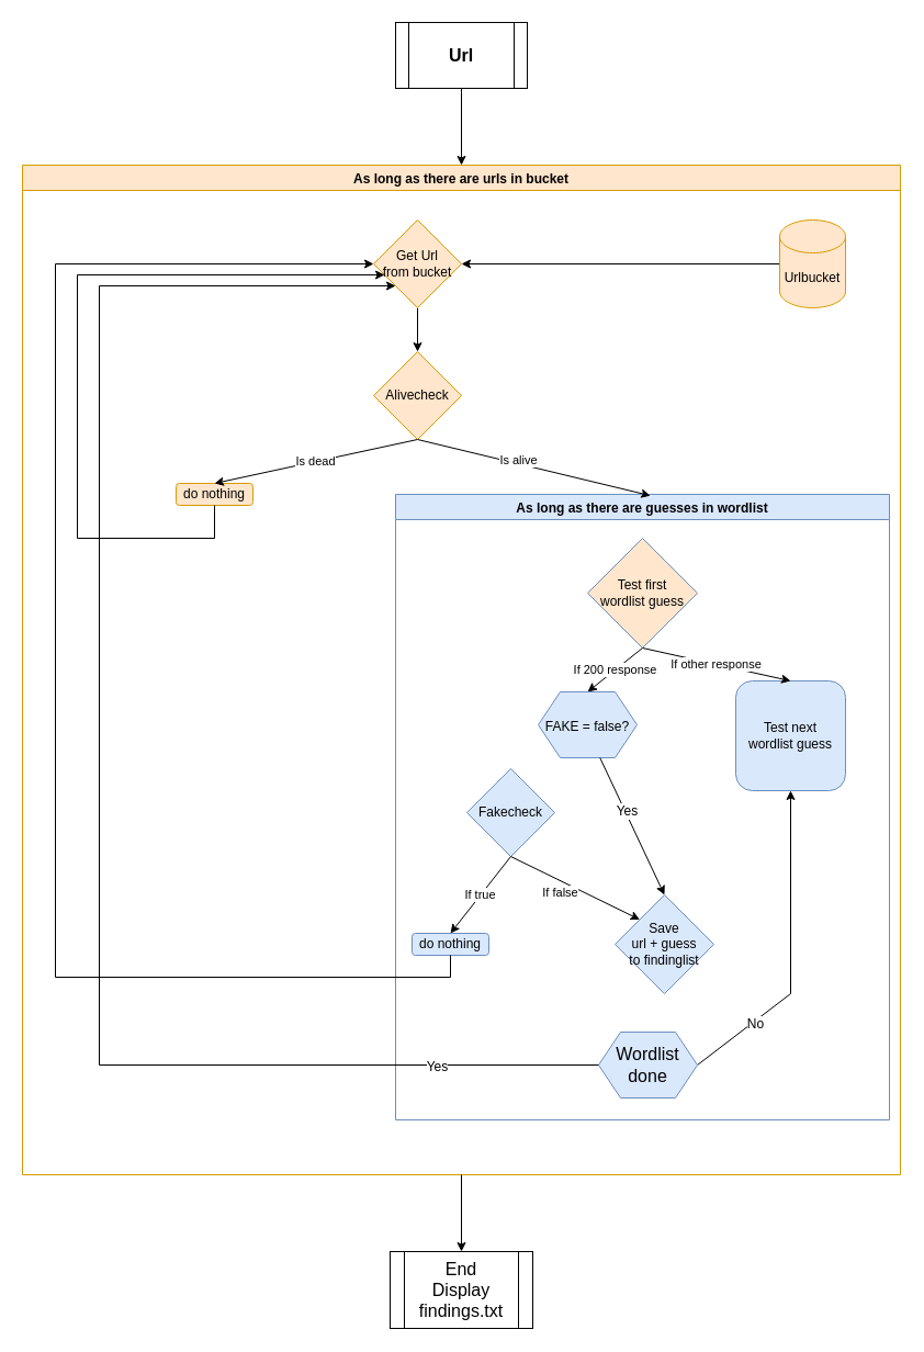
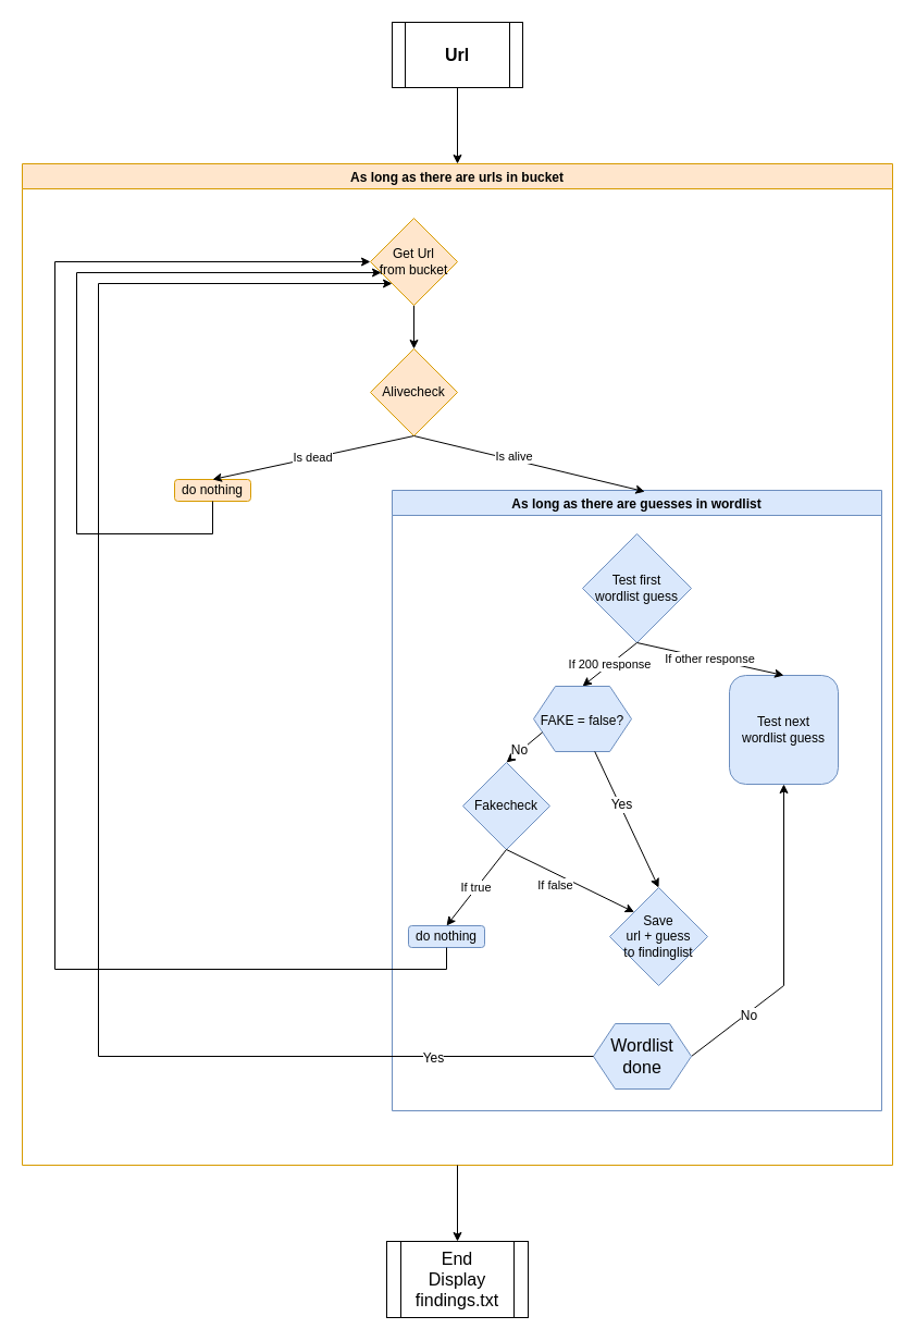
  <mxCell id="0" />
  <mxCell id="1" parent="0" />
  <mxCell id="2" value="do nothing" style="rounded=1;whiteSpace=wrap;html=1;fillColor=#ffe6cc;strokeColor=#d79b00;" parent="1" vertex="1"><mxGeometry x="160" y="440" width="70" height="20" as="geometry" /></mxCell>
  <mxCell id="3" value="Is dead" style="endArrow=classic;html=1;rounded=0;entryX=0.5;entryY=0;entryDx=0;entryDy=0;exitX=0.5;exitY=1;exitDx=0;exitDy=0;" parent="1" source="8" target="2" edge="1"><mxGeometry width="50" height="50" relative="1" as="geometry"><mxPoint x="380" y="390" as="sourcePoint" /><mxPoint x="540" y="450" as="targetPoint" /></mxGeometry></mxCell>
- <mxCell id="4" style="edgeStyle=orthogonalEdgeStyle;rounded=0;orthogonalLoop=1;jettySize=auto;html=1;exitX=0;exitY=0.5;exitDx=0;exitDy=0;exitPerimeter=0;entryX=1;entryY=0.5;entryDx=0;entryDy=0;" parent="1" source="5" target="7" edge="1"><mxGeometry relative="1" as="geometry"><mxPoint x="380" y="250" as="targetPoint" /></mxGeometry></mxCell>
- <mxCell id="5" value="Urlbucket" style="shape=cylinder3;whiteSpace=wrap;html=1;boundedLbl=1;backgroundOutline=1;size=15;fillColor=#ffe6cc;strokeColor=#d79b00;" parent="1" vertex="1"><mxGeometry x="710" y="200" width="60" height="80" as="geometry" /></mxCell>
  <mxCell id="6" style="edgeStyle=orthogonalEdgeStyle;rounded=0;orthogonalLoop=1;jettySize=auto;html=1;exitX=0.5;exitY=1;exitDx=0;exitDy=0;entryX=0.5;entryY=0;entryDx=0;entryDy=0;" parent="1" source="7" target="8" edge="1"><mxGeometry relative="1" as="geometry"><mxPoint x="380" y="280" as="sourcePoint" /><mxPoint x="400" y="320" as="targetPoint" /></mxGeometry></mxCell>
  <mxCell id="7" value="&lt;div&gt;Get Url &lt;br&gt;&lt;/div&gt;&lt;div&gt;from bucket&lt;/div&gt;" style="rhombus;whiteSpace=wrap;html=1;fillColor=#ffe6cc;strokeColor=#d79b00;" parent="1" vertex="1"><mxGeometry x="340" y="200" width="80" height="80" as="geometry" /></mxCell>
  <mxCell id="8" value="Alivecheck" style="rhombus;whiteSpace=wrap;html=1;fillColor=#ffe6cc;strokeColor=#d79b00;" parent="1" vertex="1"><mxGeometry x="340" y="320" width="80" height="80" as="geometry" /></mxCell>
  <mxCell id="9" value="&lt;font style=&quot;font-size: 16px&quot;&gt;&lt;b&gt;Url&lt;/b&gt;&lt;/font&gt;" style="shape=process;whiteSpace=wrap;html=1;backgroundOutline=1;" parent="1" vertex="1"><mxGeometry x="360" y="20" width="120" height="60" as="geometry" /></mxCell>
  <mxCell id="10" value="As long as there are urls in bucket" style="swimlane;fillColor=#ffe6cc;strokeColor=#d79b00;" parent="1" vertex="1"><mxGeometry x="20" y="150" width="800" height="920" as="geometry" /></mxCell>
  <mxCell id="11" value="As long as there are guesses in wordlist" style="swimlane;fillColor=#dae8fc;strokeColor=#6c8ebf;" parent="10" vertex="1"><mxGeometry x="340" y="300" width="450" height="570" as="geometry" /></mxCell>
- <mxCell id="12" value="&lt;div&gt;Test first &lt;br&gt;&lt;/div&gt;&lt;div&gt;wordlist guess&lt;/div&gt;" style="rhombus;whiteSpace=wrap;html=1;fillColor=#ffe6cc;strokeColor=#6c8ebf;" parent="11" vertex="1"><mxGeometry x="175" y="40" width="100" height="100" as="geometry" /></mxCell>
+ <mxCell id="12" value="&lt;div&gt;Test first &lt;br&gt;&lt;/div&gt;&lt;div&gt;wordlist guess&lt;/div&gt;" style="rhombus;whiteSpace=wrap;html=1;fillColor=#dae8fc;strokeColor=#6c8ebf;" parent="11" vertex="1"><mxGeometry x="175" y="40" width="100" height="100" as="geometry" /></mxCell>
  <mxCell id="13" value="Fakecheck" style="rhombus;whiteSpace=wrap;html=1;fillColor=#dae8fc;strokeColor=#6c8ebf;" parent="11" vertex="1"><mxGeometry x="65" y="250" width="80" height="80" as="geometry" /></mxCell>
  <mxCell id="14" value="If 200 response" style="endArrow=classic;html=1;rounded=0;exitX=0.5;exitY=1;exitDx=0;exitDy=0;entryX=0.5;entryY=0;entryDx=0;entryDy=0;" parent="11" source="12" target="22" edge="1"><mxGeometry width="50" height="50" relative="1" as="geometry"><mxPoint x="-110" y="90" as="sourcePoint" /><mxPoint x="130" y="150" as="targetPoint" /></mxGeometry></mxCell>
  <mxCell id="15" value="do nothing" style="rounded=1;whiteSpace=wrap;html=1;fillColor=#dae8fc;strokeColor=#6c8ebf;" parent="11" vertex="1"><mxGeometry x="15" y="400" width="70" height="20" as="geometry" /></mxCell>
  <mxCell id="16" value="If true" style="endArrow=classic;html=1;rounded=0;exitX=0.5;exitY=1;exitDx=0;exitDy=0;entryX=0.5;entryY=0;entryDx=0;entryDy=0;" parent="11" source="13" target="15" edge="1"><mxGeometry width="50" height="50" relative="1" as="geometry"><mxPoint x="25" y="310" as="sourcePoint" /><mxPoint x="-5" y="360" as="targetPoint" /></mxGeometry></mxCell>
  <mxCell id="17" value="&lt;div&gt;Save &lt;br&gt;&lt;/div&gt;&lt;div&gt;url + guess&lt;/div&gt;&lt;div&gt; to findinglist&lt;/div&gt;" style="rhombus;whiteSpace=wrap;html=1;fillColor=#dae8fc;strokeColor=#6c8ebf;" parent="11" vertex="1"><mxGeometry x="200" y="365" width="90" height="90" as="geometry" /></mxCell>
  <mxCell id="18" value="" style="endArrow=classic;html=1;rounded=0;exitX=0.5;exitY=1;exitDx=0;exitDy=0;entryX=0;entryY=0;entryDx=0;entryDy=0;" parent="11" source="13" target="17" edge="1"><mxGeometry width="50" height="50" relative="1" as="geometry"><mxPoint x="-105" y="290" as="sourcePoint" /><mxPoint x="220" y="360" as="targetPoint" /></mxGeometry></mxCell>
  <mxCell id="19" value="If false" style="edgeLabel;html=1;align=center;verticalAlign=middle;resizable=0;points=[];" parent="18" vertex="1" connectable="0"><mxGeometry x="-0.385" relative="1" as="geometry"><mxPoint x="9" y="15" as="offset" /></mxGeometry></mxCell>
  <mxCell id="20" value="&lt;div&gt;Test next &lt;br&gt;&lt;/div&gt;&lt;div&gt;wordlist guess&lt;/div&gt;" style="whiteSpace=wrap;html=1;fillColor=#dae8fc;strokeColor=#6c8ebf;rounded=1;" parent="11" vertex="1"><mxGeometry x="310" y="170" width="100" height="100" as="geometry" /></mxCell>
  <mxCell id="21" value="If other response" style="endArrow=classic;html=1;rounded=0;exitX=0.5;exitY=1;exitDx=0;exitDy=0;entryX=0.5;entryY=0;entryDx=0;entryDy=0;" parent="11" source="12" target="20" edge="1"><mxGeometry width="50" height="50" relative="1" as="geometry"><mxPoint x="235" y="150" as="sourcePoint" /><mxPoint x="110" y="180" as="targetPoint" /></mxGeometry></mxCell>
  <mxCell id="22" value="&lt;font style=&quot;font-size: 12px&quot;&gt;FAKE = false?&lt;br&gt;&lt;/font&gt;" style="shape=hexagon;perimeter=hexagonPerimeter2;whiteSpace=wrap;html=1;fixedSize=1;fontSize=16;fillColor=#dae8fc;strokeColor=#6c8ebf;" parent="11" vertex="1"><mxGeometry x="130" y="180" width="90" height="60" as="geometry" /></mxCell>
+ <mxCell id="23" value="" style="endArrow=classic;html=1;rounded=0;fontSize=12;exitX=0;exitY=0.75;exitDx=0;exitDy=0;entryX=0.5;entryY=0;entryDx=0;entryDy=0;" parent="11" source="22" target="13" edge="1"><mxGeometry width="50" height="50" relative="1" as="geometry"><mxPoint x="-110" y="200" as="sourcePoint" /><mxPoint x="-60" y="150" as="targetPoint" /></mxGeometry></mxCell>
+ <mxCell id="24" value="No" style="edgeLabel;html=1;align=center;verticalAlign=middle;resizable=0;points=[];fontSize=12;" parent="23" vertex="1" connectable="0"><mxGeometry x="0.195" y="-2" relative="1" as="geometry"><mxPoint y="1" as="offset" /></mxGeometry></mxCell>
  <mxCell id="25" value="" style="endArrow=classic;html=1;rounded=0;fontSize=12;exitX=0.625;exitY=1;exitDx=0;exitDy=0;entryX=0.5;entryY=0;entryDx=0;entryDy=0;" parent="11" source="22" target="17" edge="1"><mxGeometry width="50" height="50" relative="1" as="geometry"><mxPoint x="-110" y="200" as="sourcePoint" /><mxPoint x="-60" y="150" as="targetPoint" /></mxGeometry></mxCell>
  <mxCell id="26" value="Yes" style="edgeLabel;html=1;align=center;verticalAlign=middle;resizable=0;points=[];fontSize=12;" parent="25" vertex="1" connectable="0"><mxGeometry x="-0.206" y="2" relative="1" as="geometry"><mxPoint x="-1" as="offset" /></mxGeometry></mxCell>
  <mxCell id="27" value="" style="endArrow=classic;html=1;rounded=0;fontSize=12;exitX=1;exitY=0.5;exitDx=0;exitDy=0;entryX=0.5;entryY=1;entryDx=0;entryDy=0;" parent="11" source="29" target="20" edge="1"><mxGeometry width="50" height="50" relative="1" as="geometry"><mxPoint x="-110" y="200" as="sourcePoint" /><mxPoint x="-60" y="150" as="targetPoint" /><Array as="points"><mxPoint x="360" y="455" /></Array></mxGeometry></mxCell>
  <mxCell id="28" value="No" style="edgeLabel;html=1;align=center;verticalAlign=middle;resizable=0;points=[];fontSize=12;" parent="27" vertex="1" connectable="0"><mxGeometry x="-0.553" y="-2" relative="1" as="geometry"><mxPoint as="offset" /></mxGeometry></mxCell>
  <mxCell id="29" value="Wordlist&lt;br&gt;done" style="shape=hexagon;perimeter=hexagonPerimeter2;whiteSpace=wrap;html=1;fixedSize=1;fontSize=16;fillColor=#dae8fc;strokeColor=#6c8ebf;" parent="11" vertex="1"><mxGeometry x="185" y="490" width="90" height="60" as="geometry" /></mxCell>
  <mxCell id="30" value="" style="endArrow=classic;html=1;rounded=0;exitX=0.5;exitY=1;exitDx=0;exitDy=0;entryX=0.5;entryY=0;entryDx=0;entryDy=0;" parent="1" source="9" target="10" edge="1"><mxGeometry width="50" height="50" relative="1" as="geometry"><mxPoint x="720" y="550" as="sourcePoint" /><mxPoint x="770" y="500" as="targetPoint" /></mxGeometry></mxCell>
  <mxCell id="31" value="" style="endArrow=classic;html=1;rounded=0;exitX=0.5;exitY=1;exitDx=0;exitDy=0;entryX=0.516;entryY=0.002;entryDx=0;entryDy=0;entryPerimeter=0;" parent="1" source="8" target="11" edge="1"><mxGeometry width="50" height="50" relative="1" as="geometry"><mxPoint x="430" y="370" as="sourcePoint" /><mxPoint x="580" y="350" as="targetPoint" /></mxGeometry></mxCell>
  <mxCell id="32" value="Is alive" style="edgeLabel;html=1;align=center;verticalAlign=middle;resizable=0;points=[];" parent="31" vertex="1" connectable="0"><mxGeometry x="-0.148" y="3" relative="1" as="geometry"><mxPoint as="offset" /></mxGeometry></mxCell>
  <mxCell id="33" value="" style="endArrow=classic;html=1;rounded=0;fontSize=16;entryX=0;entryY=0.5;entryDx=0;entryDy=0;exitX=0.5;exitY=1;exitDx=0;exitDy=0;" parent="1" source="15" target="7" edge="1"><mxGeometry width="50" height="50" relative="1" as="geometry"><mxPoint x="405" y="820" as="sourcePoint" /><mxPoint x="300" y="610" as="targetPoint" /><Array as="points"><mxPoint x="410" y="890" /><mxPoint x="50" y="890" /><mxPoint x="50" y="240" /></Array></mxGeometry></mxCell>
  <mxCell id="34" value="" style="endArrow=classic;html=1;rounded=0;fontSize=16;exitX=0.5;exitY=1;exitDx=0;exitDy=0;" parent="1" source="2" edge="1"><mxGeometry width="50" height="50" relative="1" as="geometry"><mxPoint x="415" y="800" as="sourcePoint" /><mxPoint x="350" y="250" as="targetPoint" /><Array as="points"><mxPoint x="195" y="490" /><mxPoint x="70" y="490" /><mxPoint x="70" y="250" /></Array></mxGeometry></mxCell>
  <mxCell id="35" value="&lt;font style=&quot;font-size: 16px&quot;&gt;End&lt;br&gt;Display findings.txt&lt;/font&gt;" style="shape=process;whiteSpace=wrap;html=1;backgroundOutline=1;" parent="1" vertex="1"><mxGeometry x="355" y="1140" width="130" height="70" as="geometry" /></mxCell>
  <mxCell id="36" value="" style="endArrow=classic;html=1;rounded=0;fontSize=12;exitX=0;exitY=0.5;exitDx=0;exitDy=0;entryX=0;entryY=1;entryDx=0;entryDy=0;" parent="1" source="29" target="7" edge="1"><mxGeometry width="50" height="50" relative="1" as="geometry"><mxPoint x="360" y="710" as="sourcePoint" /><mxPoint x="290" y="185" as="targetPoint" /><Array as="points"><mxPoint x="90" y="970" /><mxPoint x="90" y="260" /></Array></mxGeometry></mxCell>
  <mxCell id="37" value="Yes" style="edgeLabel;html=1;align=center;verticalAlign=middle;resizable=0;points=[];fontSize=12;" parent="36" vertex="1" connectable="0"><mxGeometry x="-0.794" y="1" relative="1" as="geometry"><mxPoint as="offset" /></mxGeometry></mxCell>
  <mxCell id="38" value="" style="endArrow=classic;html=1;rounded=0;fontSize=12;entryX=0.5;entryY=0;entryDx=0;entryDy=0;exitX=0.5;exitY=1;exitDx=0;exitDy=0;" parent="1" source="10" target="35" edge="1"><mxGeometry width="50" height="50" relative="1" as="geometry"><mxPoint x="360" y="1000" as="sourcePoint" /><mxPoint x="410" y="950" as="targetPoint" /></mxGeometry></mxCell>
